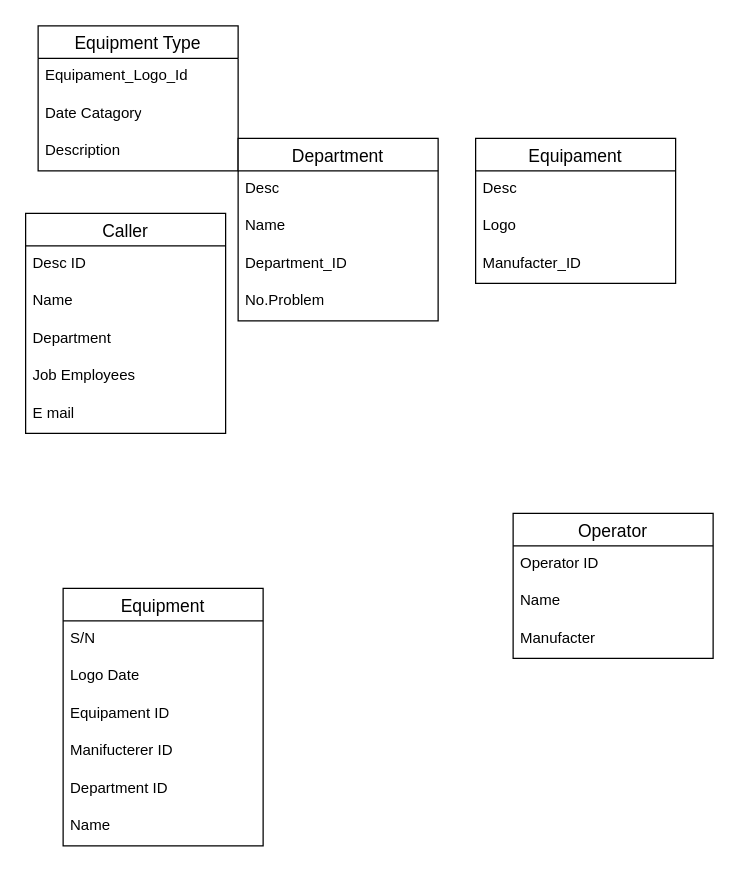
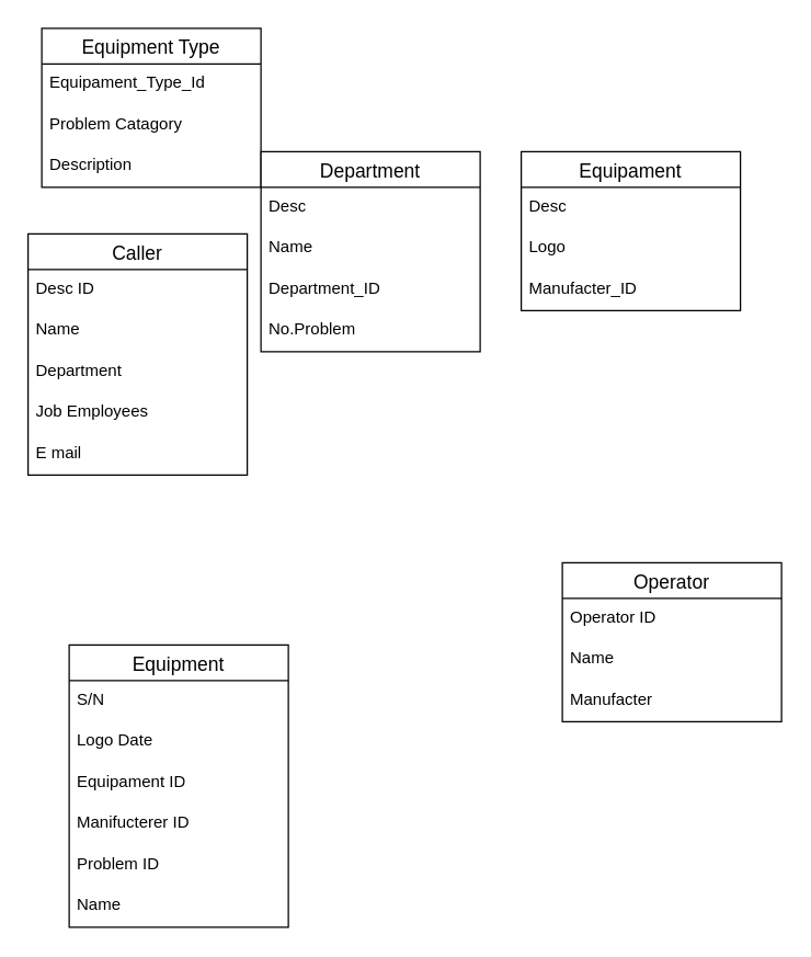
  <mxCell id="0" />
  <mxCell id="1" parent="0" />
  <mxCell id="2" value="Equipment Type" style="swimlane;fontStyle=0;childLayout=stackLayout;horizontal=1;startSize=26;horizontalStack=0;resizeParent=1;resizeParentMax=0;resizeLast=0;collapsible=1;marginBottom=0;align=center;fontSize=14;" vertex="1" parent="1"><mxGeometry x="30" y="20" width="160" height="116" as="geometry"><mxRectangle x="180" y="100" width="140" height="30" as="alternateBounds" /></mxGeometry></mxCell>
- <mxCell id="3" value="Equipament_Logo_Id" style="text;strokeColor=none;fillColor=none;spacingLeft=4;spacingRight=4;overflow=hidden;rotatable=0;points=[[0,0.5],[1,0.5]];portConstraint=eastwest;fontSize=12;whiteSpace=wrap;html=1;" vertex="1" parent="2"><mxGeometry y="26" width="160" height="30" as="geometry" /></mxCell>
- <mxCell id="4" value="Date Catagory" style="text;strokeColor=none;fillColor=none;spacingLeft=4;spacingRight=4;overflow=hidden;rotatable=0;points=[[0,0.5],[1,0.5]];portConstraint=eastwest;fontSize=12;whiteSpace=wrap;html=1;" vertex="1" parent="2"><mxGeometry y="56" width="160" height="30" as="geometry" /></mxCell>
+ <mxCell id="3" value="Equipament_Type_Id" style="text;strokeColor=none;fillColor=none;spacingLeft=4;spacingRight=4;overflow=hidden;rotatable=0;points=[[0,0.5],[1,0.5]];portConstraint=eastwest;fontSize=12;whiteSpace=wrap;html=1;" vertex="1" parent="2"><mxGeometry y="26" width="160" height="30" as="geometry" /></mxCell>
+ <mxCell id="4" value="Problem Catagory" style="text;strokeColor=none;fillColor=none;spacingLeft=4;spacingRight=4;overflow=hidden;rotatable=0;points=[[0,0.5],[1,0.5]];portConstraint=eastwest;fontSize=12;whiteSpace=wrap;html=1;" vertex="1" parent="2"><mxGeometry y="56" width="160" height="30" as="geometry" /></mxCell>
  <mxCell id="5" value="Description" style="text;strokeColor=none;fillColor=none;spacingLeft=4;spacingRight=4;overflow=hidden;rotatable=0;points=[[0,0.5],[1,0.5]];portConstraint=eastwest;fontSize=12;whiteSpace=wrap;html=1;" vertex="1" parent="2"><mxGeometry y="86" width="160" height="30" as="geometry" /></mxCell>
  <mxCell id="6" value="Department" style="swimlane;fontStyle=0;childLayout=stackLayout;horizontal=1;startSize=26;horizontalStack=0;resizeParent=1;resizeParentMax=0;resizeLast=0;collapsible=1;marginBottom=0;align=center;fontSize=14;" vertex="1" parent="1"><mxGeometry x="190" y="110" width="160" height="146" as="geometry" /></mxCell>
  <mxCell id="7" value="Desc" style="text;strokeColor=none;fillColor=none;spacingLeft=4;spacingRight=4;overflow=hidden;rotatable=0;points=[[0,0.5],[1,0.5]];portConstraint=eastwest;fontSize=12;whiteSpace=wrap;html=1;" vertex="1" parent="6"><mxGeometry y="26" width="160" height="30" as="geometry" /></mxCell>
  <mxCell id="8" value="Name" style="text;strokeColor=none;fillColor=none;spacingLeft=4;spacingRight=4;overflow=hidden;rotatable=0;points=[[0,0.5],[1,0.5]];portConstraint=eastwest;fontSize=12;whiteSpace=wrap;html=1;" vertex="1" parent="6"><mxGeometry y="56" width="160" height="30" as="geometry" /></mxCell>
  <mxCell id="9" value="Department_ID" style="text;strokeColor=none;fillColor=none;spacingLeft=4;spacingRight=4;overflow=hidden;rotatable=0;points=[[0,0.5],[1,0.5]];portConstraint=eastwest;fontSize=12;whiteSpace=wrap;html=1;" vertex="1" parent="6"><mxGeometry y="86" width="160" height="30" as="geometry" /></mxCell>
  <mxCell id="10" value="No.Problem" style="text;strokeColor=none;fillColor=none;spacingLeft=4;spacingRight=4;overflow=hidden;rotatable=0;points=[[0,0.5],[1,0.5]];portConstraint=eastwest;fontSize=12;whiteSpace=wrap;html=1;" vertex="1" parent="6"><mxGeometry y="116" width="160" height="30" as="geometry" /></mxCell>
  <mxCell id="11" value="Caller" style="swimlane;fontStyle=0;childLayout=stackLayout;horizontal=1;startSize=26;horizontalStack=0;resizeParent=1;resizeParentMax=0;resizeLast=0;collapsible=1;marginBottom=0;align=center;fontSize=14;" vertex="1" parent="1"><mxGeometry x="20" y="170" width="160" height="176" as="geometry" /></mxCell>
  <mxCell id="12" value="Desc ID" style="text;strokeColor=none;fillColor=none;spacingLeft=4;spacingRight=4;overflow=hidden;rotatable=0;points=[[0,0.5],[1,0.5]];portConstraint=eastwest;fontSize=12;whiteSpace=wrap;html=1;" vertex="1" parent="11"><mxGeometry y="26" width="160" height="30" as="geometry" /></mxCell>
  <mxCell id="13" value="Name" style="text;strokeColor=none;fillColor=none;spacingLeft=4;spacingRight=4;overflow=hidden;rotatable=0;points=[[0,0.5],[1,0.5]];portConstraint=eastwest;fontSize=12;whiteSpace=wrap;html=1;" vertex="1" parent="11"><mxGeometry y="56" width="160" height="30" as="geometry" /></mxCell>
  <mxCell id="14" value="Department" style="text;strokeColor=none;fillColor=none;spacingLeft=4;spacingRight=4;overflow=hidden;rotatable=0;points=[[0,0.5],[1,0.5]];portConstraint=eastwest;fontSize=12;whiteSpace=wrap;html=1;" vertex="1" parent="11"><mxGeometry y="86" width="160" height="30" as="geometry" /></mxCell>
  <mxCell id="15" value="Job Employees" style="text;strokeColor=none;fillColor=none;spacingLeft=4;spacingRight=4;overflow=hidden;rotatable=0;points=[[0,0.5],[1,0.5]];portConstraint=eastwest;fontSize=12;whiteSpace=wrap;html=1;" vertex="1" parent="11"><mxGeometry y="116" width="160" height="30" as="geometry" /></mxCell>
  <mxCell id="16" value="E mail" style="text;strokeColor=none;fillColor=none;spacingLeft=4;spacingRight=4;overflow=hidden;rotatable=0;points=[[0,0.5],[1,0.5]];portConstraint=eastwest;fontSize=12;whiteSpace=wrap;html=1;" vertex="1" parent="11"><mxGeometry y="146" width="160" height="30" as="geometry" /></mxCell>
  <mxCell id="17" value="Equipment" style="swimlane;fontStyle=0;childLayout=stackLayout;horizontal=1;startSize=26;horizontalStack=0;resizeParent=1;resizeParentMax=0;resizeLast=0;collapsible=1;marginBottom=0;align=center;fontSize=14;" vertex="1" parent="1"><mxGeometry x="50" y="470" width="160" height="206" as="geometry" /></mxCell>
  <mxCell id="18" value="S/N" style="text;strokeColor=none;fillColor=none;spacingLeft=4;spacingRight=4;overflow=hidden;rotatable=0;points=[[0,0.5],[1,0.5]];portConstraint=eastwest;fontSize=12;whiteSpace=wrap;html=1;" vertex="1" parent="17"><mxGeometry y="26" width="160" height="30" as="geometry" /></mxCell>
  <mxCell id="19" value="Logo Date" style="text;strokeColor=none;fillColor=none;spacingLeft=4;spacingRight=4;overflow=hidden;rotatable=0;points=[[0,0.5],[1,0.5]];portConstraint=eastwest;fontSize=12;whiteSpace=wrap;html=1;" vertex="1" parent="17"><mxGeometry y="56" width="160" height="30" as="geometry" /></mxCell>
  <mxCell id="20" value="Equipament ID" style="text;strokeColor=none;fillColor=none;spacingLeft=4;spacingRight=4;overflow=hidden;rotatable=0;points=[[0,0.5],[1,0.5]];portConstraint=eastwest;fontSize=12;whiteSpace=wrap;html=1;" vertex="1" parent="17"><mxGeometry y="86" width="160" height="30" as="geometry" /></mxCell>
  <mxCell id="21" value="Manifucterer ID" style="text;strokeColor=none;fillColor=none;spacingLeft=4;spacingRight=4;overflow=hidden;rotatable=0;points=[[0,0.5],[1,0.5]];portConstraint=eastwest;fontSize=12;whiteSpace=wrap;html=1;" vertex="1" parent="17"><mxGeometry y="116" width="160" height="30" as="geometry" /></mxCell>
- <mxCell id="22" value="Department ID" style="text;strokeColor=none;fillColor=none;spacingLeft=4;spacingRight=4;overflow=hidden;rotatable=0;points=[[0,0.5],[1,0.5]];portConstraint=eastwest;fontSize=12;whiteSpace=wrap;html=1;" vertex="1" parent="17"><mxGeometry y="146" width="160" height="30" as="geometry" /></mxCell>
+ <mxCell id="22" value="Problem ID" style="text;strokeColor=none;fillColor=none;spacingLeft=4;spacingRight=4;overflow=hidden;rotatable=0;points=[[0,0.5],[1,0.5]];portConstraint=eastwest;fontSize=12;whiteSpace=wrap;html=1;" vertex="1" parent="17"><mxGeometry y="146" width="160" height="30" as="geometry" /></mxCell>
  <mxCell id="23" value="Name" style="text;strokeColor=none;fillColor=none;spacingLeft=4;spacingRight=4;overflow=hidden;rotatable=0;points=[[0,0.5],[1,0.5]];portConstraint=eastwest;fontSize=12;whiteSpace=wrap;html=1;" vertex="1" parent="17"><mxGeometry y="176" width="160" height="30" as="geometry" /></mxCell>
  <mxCell id="24" value="Equipament" style="swimlane;fontStyle=0;childLayout=stackLayout;horizontal=1;startSize=26;horizontalStack=0;resizeParent=1;resizeParentMax=0;resizeLast=0;collapsible=1;marginBottom=0;align=center;fontSize=14;" vertex="1" parent="1"><mxGeometry x="380" y="110" width="160" height="116" as="geometry" /></mxCell>
  <mxCell id="25" value="&lt;div&gt;Desc&lt;/div&gt;&lt;div&gt;&lt;span style=&quot;white-space: pre;&quot;&gt;&#09;&lt;/span&gt;&lt;span style=&quot;white-space: pre;&quot;&gt;&#09;&lt;/span&gt;&lt;br&gt;&lt;/div&gt;" style="text;strokeColor=none;fillColor=none;spacingLeft=4;spacingRight=4;overflow=hidden;rotatable=0;points=[[0,0.5],[1,0.5]];portConstraint=eastwest;fontSize=12;whiteSpace=wrap;html=1;" vertex="1" parent="24"><mxGeometry y="26" width="160" height="30" as="geometry" /></mxCell>
  <mxCell id="26" value="Logo" style="text;strokeColor=none;fillColor=none;spacingLeft=4;spacingRight=4;overflow=hidden;rotatable=0;points=[[0,0.5],[1,0.5]];portConstraint=eastwest;fontSize=12;whiteSpace=wrap;html=1;" vertex="1" parent="24"><mxGeometry y="56" width="160" height="30" as="geometry" /></mxCell>
  <mxCell id="27" value="Manufacter_ID" style="text;strokeColor=none;fillColor=none;spacingLeft=4;spacingRight=4;overflow=hidden;rotatable=0;points=[[0,0.5],[1,0.5]];portConstraint=eastwest;fontSize=12;whiteSpace=wrap;html=1;" vertex="1" parent="24"><mxGeometry y="86" width="160" height="30" as="geometry" /></mxCell>
  <mxCell id="28" value="Operator" style="swimlane;fontStyle=0;childLayout=stackLayout;horizontal=1;startSize=26;horizontalStack=0;resizeParent=1;resizeParentMax=0;resizeLast=0;collapsible=1;marginBottom=0;align=center;fontSize=14;" vertex="1" parent="1"><mxGeometry x="410" y="410" width="160" height="116" as="geometry" /></mxCell>
  <mxCell id="29" value="Operator ID" style="text;strokeColor=none;fillColor=none;spacingLeft=4;spacingRight=4;overflow=hidden;rotatable=0;points=[[0,0.5],[1,0.5]];portConstraint=eastwest;fontSize=12;whiteSpace=wrap;html=1;" vertex="1" parent="28"><mxGeometry y="26" width="160" height="30" as="geometry" /></mxCell>
  <mxCell id="30" value="Name" style="text;strokeColor=none;fillColor=none;spacingLeft=4;spacingRight=4;overflow=hidden;rotatable=0;points=[[0,0.5],[1,0.5]];portConstraint=eastwest;fontSize=12;whiteSpace=wrap;html=1;" vertex="1" parent="28"><mxGeometry y="56" width="160" height="30" as="geometry" /></mxCell>
  <mxCell id="31" value="Manufacter" style="text;strokeColor=none;fillColor=none;spacingLeft=4;spacingRight=4;overflow=hidden;rotatable=0;points=[[0,0.5],[1,0.5]];portConstraint=eastwest;fontSize=12;whiteSpace=wrap;html=1;" vertex="1" parent="28"><mxGeometry y="86" width="160" height="30" as="geometry" /></mxCell>
